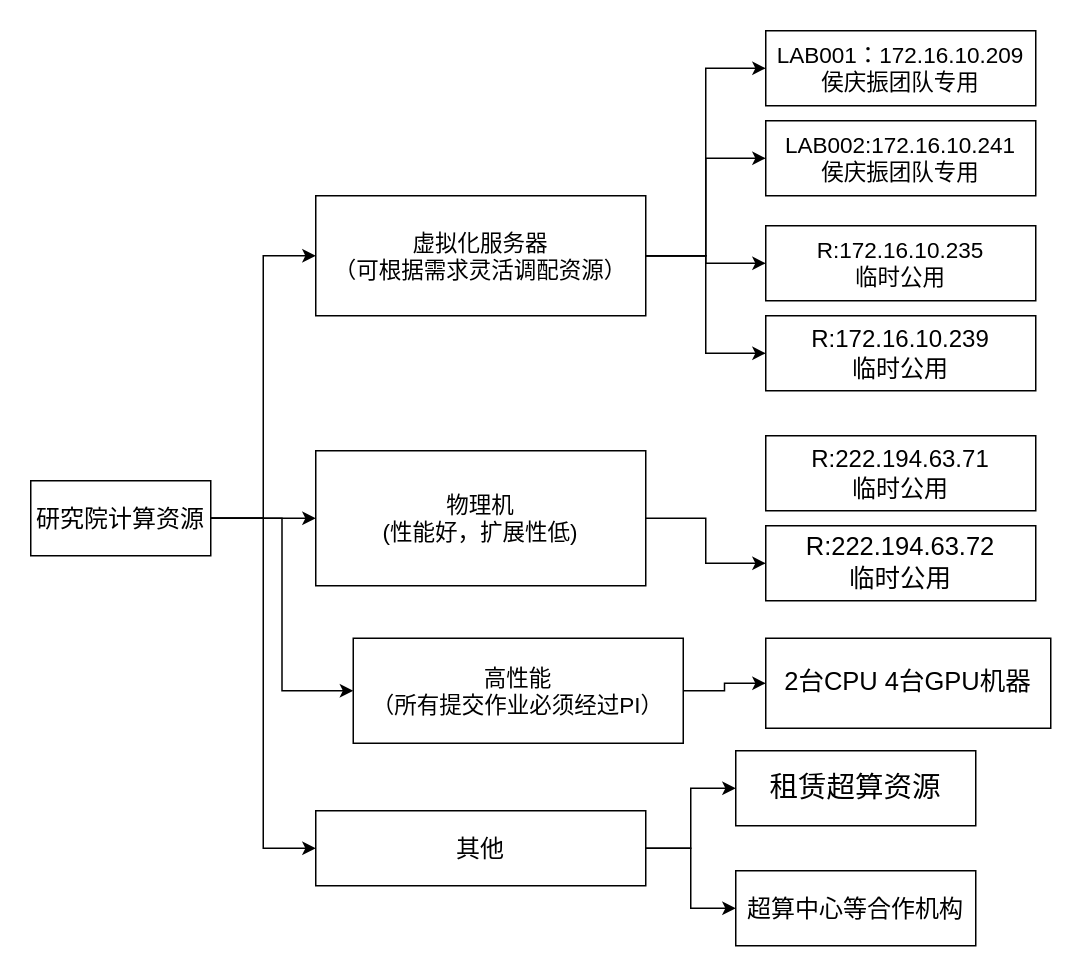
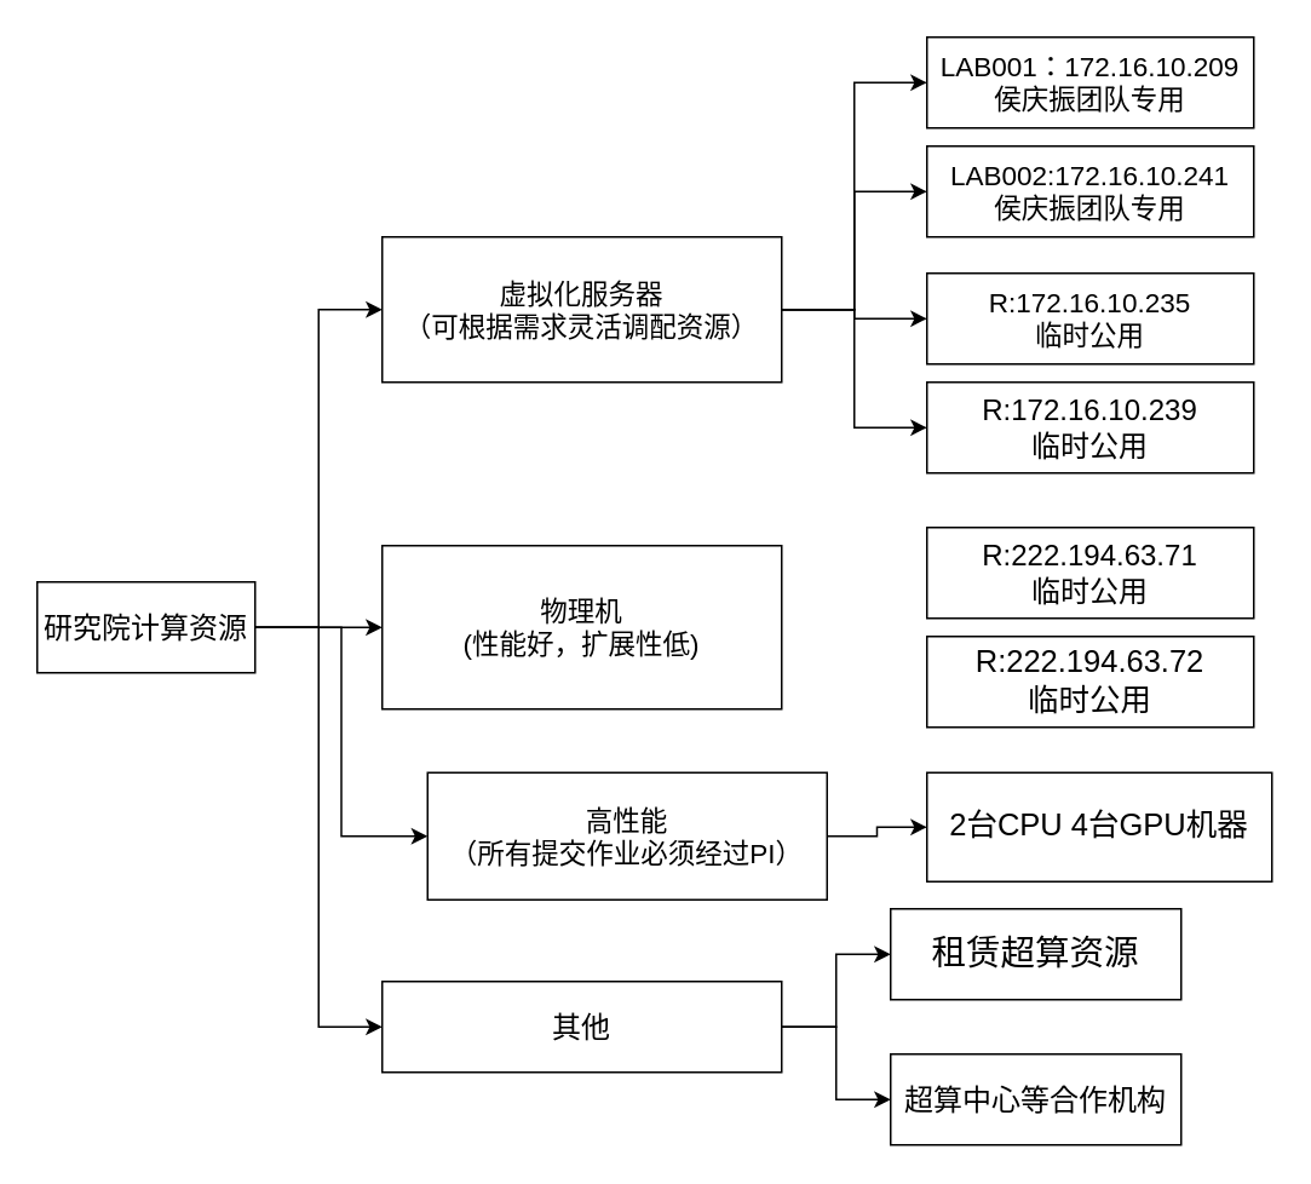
  <mxCell id="0" />
  <mxCell id="1" parent="0" />
  <mxCell id="2" style="edgeStyle=orthogonalEdgeStyle;rounded=0;orthogonalLoop=1;jettySize=auto;html=1;exitX=1;exitY=0.5;exitDx=0;exitDy=0;entryX=0;entryY=0.5;entryDx=0;entryDy=0;fontStyle=0;fontFamily=Helvetica;" edge="1" parent="1" source="6" target="11"><mxGeometry relative="1" as="geometry" /></mxCell>
  <mxCell id="3" style="edgeStyle=orthogonalEdgeStyle;rounded=0;orthogonalLoop=1;jettySize=auto;html=1;exitX=1;exitY=0.5;exitDx=0;exitDy=0;entryX=0;entryY=0.5;entryDx=0;entryDy=0;fontStyle=0;fontFamily=Helvetica;" edge="1" parent="1" source="6" target="13"><mxGeometry relative="1" as="geometry" /></mxCell>
  <mxCell id="4" style="edgeStyle=orthogonalEdgeStyle;rounded=0;orthogonalLoop=1;jettySize=auto;html=1;exitX=1;exitY=0.5;exitDx=0;exitDy=0;entryX=0;entryY=0.5;entryDx=0;entryDy=0;fontStyle=0;fontFamily=Helvetica;" edge="1" parent="1" source="6" target="18"><mxGeometry relative="1" as="geometry" /></mxCell>
  <mxCell id="5" style="edgeStyle=orthogonalEdgeStyle;rounded=0;orthogonalLoop=1;jettySize=auto;html=1;exitX=1;exitY=0.5;exitDx=0;exitDy=0;entryX=0;entryY=0.5;entryDx=0;entryDy=0;fontStyle=0;fontFamily=Helvetica;" edge="1" parent="1" source="6" target="15"><mxGeometry relative="1" as="geometry" /></mxCell>
  <mxCell id="6" value="研究院计算资源" style="rounded=0;whiteSpace=wrap;html=1;fontStyle=0;fontFamily=Helvetica;fontSize=16;" vertex="1" parent="1"><mxGeometry x="20" y="320" width="120" height="50" as="geometry" /></mxCell>
  <mxCell id="7" style="edgeStyle=orthogonalEdgeStyle;rounded=0;orthogonalLoop=1;jettySize=auto;html=1;exitX=1;exitY=0.5;exitDx=0;exitDy=0;entryX=0;entryY=0.5;entryDx=0;entryDy=0;fontStyle=0;fontFamily=Helvetica;" edge="1" parent="1" source="11" target="20"><mxGeometry relative="1" as="geometry" /></mxCell>
  <mxCell id="8" style="edgeStyle=orthogonalEdgeStyle;rounded=0;orthogonalLoop=1;jettySize=auto;html=1;exitX=1;exitY=0.5;exitDx=0;exitDy=0;entryX=0;entryY=0.5;entryDx=0;entryDy=0;fontStyle=0;fontFamily=Helvetica;" edge="1" parent="1" source="11" target="19"><mxGeometry relative="1" as="geometry" /></mxCell>
  <mxCell id="9" style="edgeStyle=orthogonalEdgeStyle;rounded=0;orthogonalLoop=1;jettySize=auto;html=1;exitX=1;exitY=0.5;exitDx=0;exitDy=0;entryX=0;entryY=0.5;entryDx=0;entryDy=0;fontStyle=0;fontFamily=Helvetica;" edge="1" parent="1" source="11" target="21"><mxGeometry relative="1" as="geometry" /></mxCell>
  <mxCell id="10" style="edgeStyle=orthogonalEdgeStyle;rounded=0;orthogonalLoop=1;jettySize=auto;html=1;exitX=1;exitY=0.5;exitDx=0;exitDy=0;fontStyle=0;fontFamily=Helvetica;" edge="1" parent="1" source="11" target="22"><mxGeometry relative="1" as="geometry" /></mxCell>
  <mxCell id="11" value="虚拟化服务器&lt;br style=&quot;font-size: 15px;&quot;&gt;（可根据需求灵活调配资源）" style="rounded=0;whiteSpace=wrap;html=1;fontStyle=0;fontFamily=Helvetica;fontSize=15;" vertex="1" parent="1"><mxGeometry x="210" y="130" width="220" height="80" as="geometry" /></mxCell>
- <mxCell id="12" style="edgeStyle=orthogonalEdgeStyle;rounded=0;orthogonalLoop=1;jettySize=auto;html=1;exitX=1;exitY=0.5;exitDx=0;exitDy=0;entryX=0;entryY=0.5;entryDx=0;entryDy=0;fontStyle=0;fontFamily=Helvetica;" edge="1" parent="1" source="13" target="23"><mxGeometry relative="1" as="geometry" /></mxCell>
  <mxCell id="13" value="物理机&lt;br style=&quot;font-size: 15px;&quot;&gt;(性能好，扩展性低)" style="rounded=0;whiteSpace=wrap;html=1;fontStyle=0;fontFamily=Helvetica;fontSize=15;" vertex="1" parent="1"><mxGeometry x="210" y="300" width="220" height="90" as="geometry" /></mxCell>
  <mxCell id="14" style="edgeStyle=orthogonalEdgeStyle;rounded=0;orthogonalLoop=1;jettySize=auto;html=1;exitX=1;exitY=0.5;exitDx=0;exitDy=0;fontStyle=0;fontFamily=Helvetica;" edge="1" parent="1" source="15" target="25"><mxGeometry relative="1" as="geometry" /></mxCell>
  <mxCell id="15" value="高性能&lt;br style=&quot;font-size: 15px;&quot;&gt;（所有提交作业必须经过PI）" style="rounded=0;whiteSpace=wrap;html=1;fontStyle=0;fontFamily=Helvetica;fontSize=15;" vertex="1" parent="1"><mxGeometry x="235" y="425" width="220" height="70" as="geometry" /></mxCell>
  <mxCell id="16" style="edgeStyle=orthogonalEdgeStyle;rounded=0;orthogonalLoop=1;jettySize=auto;html=1;exitX=1;exitY=0.5;exitDx=0;exitDy=0;entryX=0;entryY=0.5;entryDx=0;entryDy=0;fontStyle=0;fontFamily=Helvetica;" edge="1" parent="1" source="18" target="26"><mxGeometry relative="1" as="geometry" /></mxCell>
  <mxCell id="17" style="edgeStyle=orthogonalEdgeStyle;rounded=0;orthogonalLoop=1;jettySize=auto;html=1;exitX=1;exitY=0.5;exitDx=0;exitDy=0;fontStyle=0;fontFamily=Helvetica;" edge="1" parent="1" source="18" target="27"><mxGeometry relative="1" as="geometry" /></mxCell>
  <mxCell id="18" value="其他" style="rounded=0;whiteSpace=wrap;html=1;fontStyle=0;fontFamily=Helvetica;fontSize=16;" vertex="1" parent="1"><mxGeometry x="210" y="540" width="220" height="50" as="geometry" /></mxCell>
  <mxCell id="19" value="LAB002:172.16.10.241&lt;br style=&quot;font-size: 15px;&quot;&gt;侯庆振团队专用" style="rounded=0;whiteSpace=wrap;html=1;fontStyle=0;fontFamily=Helvetica;fontSize=15;" vertex="1" parent="1"><mxGeometry x="510" y="80" width="180" height="50" as="geometry" /></mxCell>
  <mxCell id="20" value="LAB001：172.16.10.209&lt;br style=&quot;font-size: 15px&quot;&gt;侯庆振团队专用" style="rounded=0;whiteSpace=wrap;html=1;fontStyle=0;fontFamily=Helvetica;fontSize=15;" vertex="1" parent="1"><mxGeometry x="510" y="20" width="180" height="50" as="geometry" /></mxCell>
  <mxCell id="21" value="R:172.16.10.235&lt;br style=&quot;font-size: 15px;&quot;&gt;临时公用" style="rounded=0;whiteSpace=wrap;html=1;fontStyle=0;fontFamily=Helvetica;fontSize=15;" vertex="1" parent="1"><mxGeometry x="510" y="150" width="180" height="50" as="geometry" /></mxCell>
  <mxCell id="22" value="R:172.16.10.239&lt;br style=&quot;font-size: 16px;&quot;&gt;临时公用" style="rounded=0;whiteSpace=wrap;html=1;fontStyle=0;fontFamily=Helvetica;fontSize=16;" vertex="1" parent="1"><mxGeometry x="510" y="210" width="180" height="50" as="geometry" /></mxCell>
  <mxCell id="23" value="R:222.194.63.72&lt;br style=&quot;font-size: 17px;&quot;&gt;临时公用" style="rounded=0;whiteSpace=wrap;html=1;fontStyle=0;fontFamily=Helvetica;fontSize=17;" vertex="1" parent="1"><mxGeometry x="510" y="350" width="180" height="50" as="geometry" /></mxCell>
  <mxCell id="24" value="R:222.194.63.71&lt;br style=&quot;font-size: 16px;&quot;&gt;临时公用" style="rounded=0;whiteSpace=wrap;html=1;fontStyle=0;fontFamily=Helvetica;fontSize=16;" vertex="1" parent="1"><mxGeometry x="510" y="290" width="180" height="50" as="geometry" /></mxCell>
  <mxCell id="25" value="2台CPU 4台GPU机器" style="rounded=0;whiteSpace=wrap;html=1;fontSize=17;" vertex="1" parent="1"><mxGeometry x="510" y="425" width="190" height="60" as="geometry" /></mxCell>
  <mxCell id="26" value="租赁超算资源" style="rounded=0;whiteSpace=wrap;html=1;fontStyle=0;fontFamily=Helvetica;fontSize=19;" vertex="1" parent="1"><mxGeometry x="490" y="500" width="160" height="50" as="geometry" /></mxCell>
  <mxCell id="27" value="超算中心等合作机构" style="rounded=0;whiteSpace=wrap;html=1;fontStyle=0;fontFamily=Helvetica;fontSize=16;" vertex="1" parent="1"><mxGeometry x="490" y="580" width="160" height="50" as="geometry" /></mxCell>
